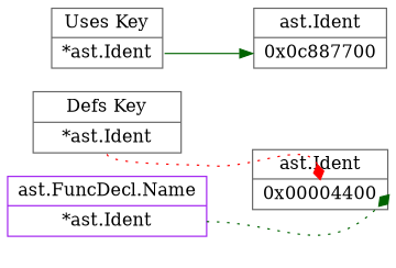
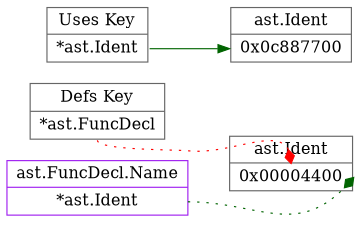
  digraph {
    rankdir=LR
    node [shape=record color=gray40]
    edge [tailport=f1 color=darkgreen style=dotted arrowhead=diamond]
    n1 [label="<f0>ast.Ident|<f1>0x00004400"]
    n2 [label="<f0>ast.Ident|<f1>0x0c887700"]
-   n3 [label="<f0>Defs Key|<f1>*ast.Ident"]
+   n3 [label="<f0>Defs Key|<f1>*ast.FuncDecl"]
    n4 [label="<f0>Uses Key|<f1>*ast.Ident"]
    n5 [label="<f0>ast.FuncDecl.Name|<f1>*ast.Ident" color=purple]
    n3 -> n1 [headport="f1:n" tailport="f1:s" color=red]
    n4 -> n2 [headport=f1 style=solid arrowhead=normal]
    n5 -> n1 [headport="f1:e"]
  }
